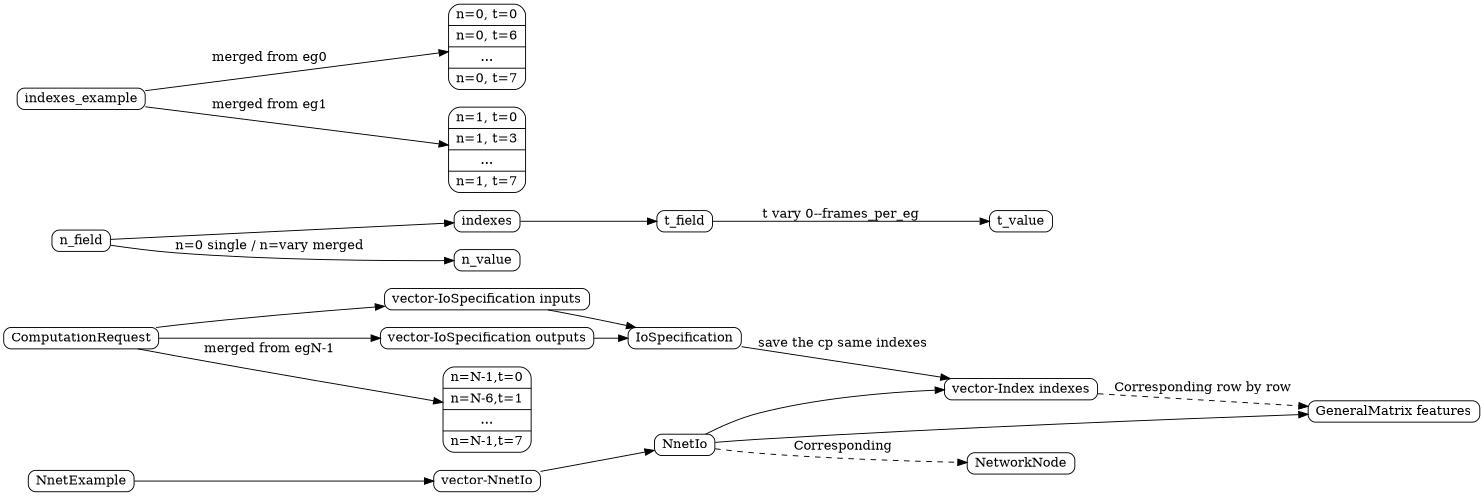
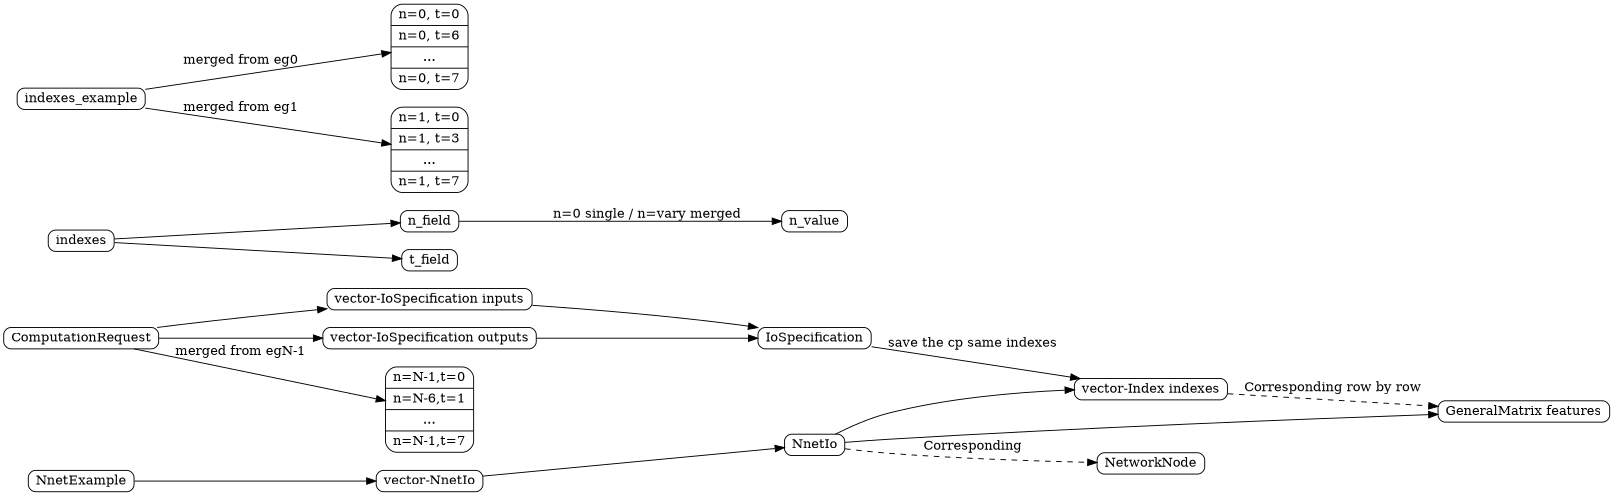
  digraph {
    rankdir=LR
    node [shape=Mrecord]
    n1 [height=.1 label="vector-NnetIo" width=.1]
    NnetIo [height=.1 width=.1]
    NnetExample [height=.1 width=.1]
    n4 [height=.1 label="GeneralMatrix features" width=.1]
    n5 [height=.1 label="vector-Index indexes" width=.1]
    NetworkNode [height=.1 width=.1]
    n7 [height=.1 label="vector-IoSpecification inputs" width=.1]
    IoSpecification [height=.1 width=.1]
    ComputationRequest [height=.1 width=.1]
    n10 [height=.1 label="vector-IoSpecification outputs" width=.1]
    n11 [height=.1 label="n=N-1,t=0 | n=N-6,t=1 |... | n=N-1,t=7" width=.1]
    n12 [height=.1 label=indexes width=.1]
    n_field [height=.1 width=.1]
    t_field [height=.1 width=.1]
    n_value [height=.1 width=.1]
-   t_value [height=.1 width=.1]
    n17 [height=.1 label="n=0, t=0 | n=0, t=6 |... | n=0, t=7" width=.1]
    indexes_example [height=.1 width=.1]
    n19 [height=.1 label="n=1, t=0 | n=1, t=3 |... | n=1, t=7" width=.1]
    n1 -> NnetIo
    NnetIo -> n4
    NnetIo -> n5
    NnetIo -> NetworkNode [label=Corresponding style=dashed]
    NnetExample -> n1
    n5 -> n4 [label="Corresponding row by row" style=dashed]
    n7 -> IoSpecification
    IoSpecification -> n5 [label="save the cp same indexes"]
    ComputationRequest -> n7
    ComputationRequest -> n10
    ComputationRequest -> n11 [label="merged from egN-1"]
    n10 -> IoSpecification
-   n_field -> n12
+   n12 -> n_field
    n12 -> t_field
    n_field -> n_value [label="n=0 single / n=vary merged"]
-   t_field -> t_value [label="t vary 0--frames_per_eg "]
    indexes_example -> n17 [label="merged from eg0"]
    indexes_example -> n19 [label="merged from eg1"]
  }
